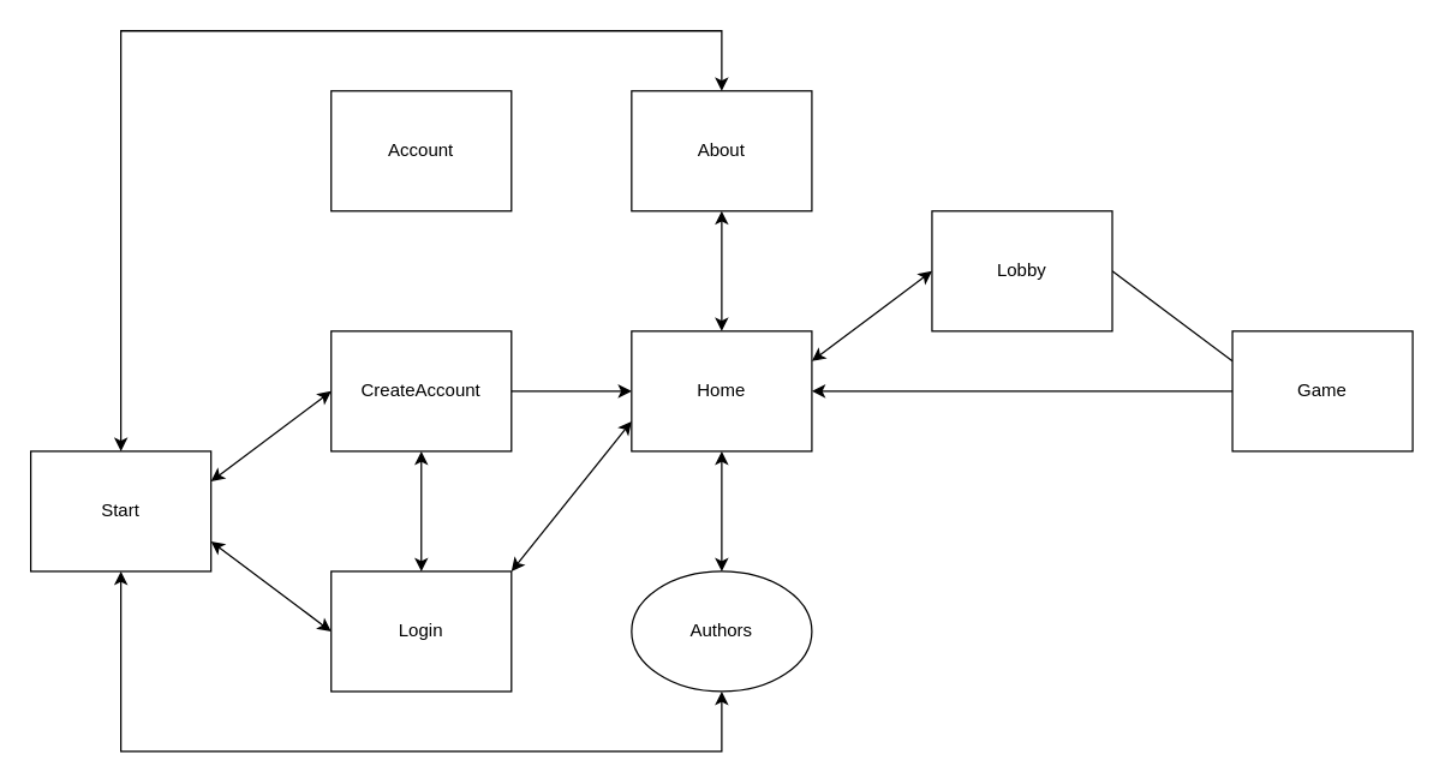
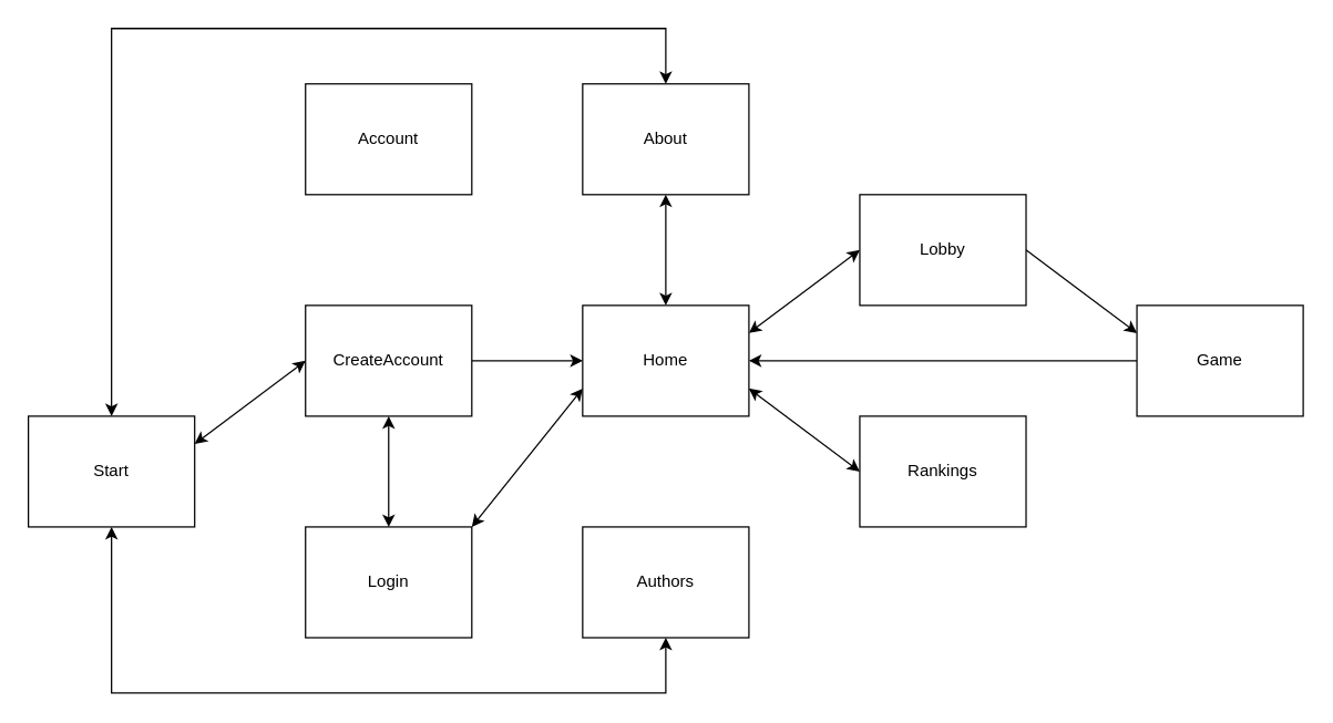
  <mxCell id="0" />
  <mxCell id="1" parent="0" />
  <mxCell id="2" style="edgeStyle=orthogonalEdgeStyle;rounded=0;orthogonalLoop=1;jettySize=auto;html=1;exitX=1;exitY=0.5;exitDx=0;exitDy=0;entryX=0;entryY=0.5;entryDx=0;entryDy=0;" edge="1" parent="1" source="3" target="8"><mxGeometry relative="1" as="geometry" /></mxCell>
  <mxCell id="3" value="CreateAccount" style="rounded=0;whiteSpace=wrap;html=1;" vertex="1" parent="1"><mxGeometry x="220" y="220" width="120" height="80" as="geometry" /></mxCell>
- <mxCell id="4" style="edgeStyle=orthogonalEdgeStyle;rounded=0;orthogonalLoop=1;jettySize=auto;html=1;exitX=0.5;exitY=1;exitDx=0;exitDy=0;entryX=0.5;entryY=0;entryDx=0;entryDy=0;startArrow=classic;startFill=1;" edge="1" parent="1" source="8" target="9"><mxGeometry relative="1" as="geometry" /></mxCell>
  <mxCell id="5" style="edgeStyle=orthogonalEdgeStyle;rounded=0;orthogonalLoop=1;jettySize=auto;html=1;exitX=0.5;exitY=0;exitDx=0;exitDy=0;entryX=0.5;entryY=1;entryDx=0;entryDy=0;startArrow=classic;startFill=1;" edge="1" parent="1" source="8" target="10"><mxGeometry relative="1" as="geometry" /></mxCell>
  <mxCell id="6" style="rounded=0;orthogonalLoop=1;jettySize=auto;html=1;exitX=1;exitY=0.25;exitDx=0;exitDy=0;entryX=0;entryY=0.5;entryDx=0;entryDy=0;startArrow=classic;startFill=1;" edge="1" parent="1" source="8" target="12"><mxGeometry relative="1" as="geometry" /></mxCell>
+ <mxCell id="7" style="rounded=0;orthogonalLoop=1;jettySize=auto;html=1;exitX=1;exitY=0.75;exitDx=0;exitDy=0;entryX=0;entryY=0.5;entryDx=0;entryDy=0;startArrow=classic;startFill=1;" edge="1" parent="1" source="8" target="13"><mxGeometry relative="1" as="geometry" /></mxCell>
  <mxCell id="8" value="Home" style="rounded=0;whiteSpace=wrap;html=1;" vertex="1" parent="1"><mxGeometry x="420" y="220" width="120" height="80" as="geometry" /></mxCell>
- <mxCell id="9" value="Authors" style="ellipse;whiteSpace=wrap;html=1;" vertex="1" parent="1"><mxGeometry x="420" y="380" width="120" height="80" as="geometry" /></mxCell>
+ <mxCell id="9" value="Authors" style="rounded=0;whiteSpace=wrap;html=1;" vertex="1" parent="1"><mxGeometry x="420" y="380" width="120" height="80" as="geometry" /></mxCell>
  <mxCell id="10" value="About" style="rounded=0;whiteSpace=wrap;html=1;" vertex="1" parent="1"><mxGeometry x="420" y="60" width="120" height="80" as="geometry" /></mxCell>
- <mxCell id="11" style="rounded=0;orthogonalLoop=1;jettySize=auto;html=1;exitX=1;exitY=0.5;exitDx=0;exitDy=0;entryX=0;entryY=0.25;entryDx=0;entryDy=0;endArrow=none;" edge="1" parent="1" source="12" target="19"><mxGeometry relative="1" as="geometry" /></mxCell>
+ <mxCell id="11" style="rounded=0;orthogonalLoop=1;jettySize=auto;html=1;exitX=1;exitY=0.5;exitDx=0;exitDy=0;entryX=0;entryY=0.25;entryDx=0;entryDy=0;" edge="1" parent="1" source="12" target="19"><mxGeometry relative="1" as="geometry" /></mxCell>
  <mxCell id="12" value="Lobby" style="rounded=0;whiteSpace=wrap;html=1;" vertex="1" parent="1"><mxGeometry x="620" y="140" width="120" height="80" as="geometry" /></mxCell>
+ <mxCell id="13" value="Rankings" style="rounded=0;whiteSpace=wrap;html=1;" vertex="1" parent="1"><mxGeometry x="620" y="300" width="120" height="80" as="geometry" /></mxCell>
  <mxCell id="14" style="edgeStyle=orthogonalEdgeStyle;rounded=0;orthogonalLoop=1;jettySize=auto;html=1;exitX=0.5;exitY=0;exitDx=0;exitDy=0;entryX=0.5;entryY=1;entryDx=0;entryDy=0;startArrow=classic;startFill=1;" edge="1" parent="1" source="17" target="3"><mxGeometry relative="1" as="geometry" /></mxCell>
  <mxCell id="15" style="rounded=0;orthogonalLoop=1;jettySize=auto;html=1;exitX=1;exitY=0;exitDx=0;exitDy=0;entryX=0;entryY=0.75;entryDx=0;entryDy=0;startArrow=classic;startFill=1;" edge="1" parent="1" source="17" target="8"><mxGeometry relative="1" as="geometry" /></mxCell>
- <mxCell id="16" style="rounded=0;orthogonalLoop=1;jettySize=auto;html=1;exitX=0;exitY=0.5;exitDx=0;exitDy=0;entryX=1;entryY=0.75;entryDx=0;entryDy=0;startArrow=classic;startFill=1;" edge="1" parent="1" source="17" target="24"><mxGeometry relative="1" as="geometry" /></mxCell>
  <mxCell id="17" value="Login" style="rounded=0;whiteSpace=wrap;html=1;" vertex="1" parent="1"><mxGeometry x="220" y="380" width="120" height="80" as="geometry" /></mxCell>
  <mxCell id="18" style="edgeStyle=orthogonalEdgeStyle;rounded=0;orthogonalLoop=1;jettySize=auto;html=1;exitX=0;exitY=0.5;exitDx=0;exitDy=0;entryX=1;entryY=0.5;entryDx=0;entryDy=0;" edge="1" parent="1" source="19" target="8"><mxGeometry relative="1" as="geometry" /></mxCell>
  <mxCell id="19" value="Game" style="rounded=0;whiteSpace=wrap;html=1;" vertex="1" parent="1"><mxGeometry x="820" y="220" width="120" height="80" as="geometry" /></mxCell>
  <mxCell id="20" value="Account" style="rounded=0;whiteSpace=wrap;html=1;" vertex="1" parent="1"><mxGeometry x="220" y="60" width="120" height="80" as="geometry" /></mxCell>
  <mxCell id="21" style="rounded=0;orthogonalLoop=1;jettySize=auto;html=1;exitX=1;exitY=0.25;exitDx=0;exitDy=0;entryX=0;entryY=0.5;entryDx=0;entryDy=0;startArrow=classic;startFill=1;" edge="1" parent="1" source="24" target="3"><mxGeometry relative="1" as="geometry" /></mxCell>
  <mxCell id="22" style="edgeStyle=orthogonalEdgeStyle;rounded=0;orthogonalLoop=1;jettySize=auto;html=1;exitX=0.5;exitY=0;exitDx=0;exitDy=0;entryX=0.5;entryY=0;entryDx=0;entryDy=0;startArrow=classic;startFill=1;" edge="1" parent="1" source="24" target="10"><mxGeometry relative="1" as="geometry"><Array as="points"><mxPoint x="80" y="20" /><mxPoint x="480" y="20" /></Array></mxGeometry></mxCell>
  <mxCell id="23" style="edgeStyle=orthogonalEdgeStyle;rounded=0;orthogonalLoop=1;jettySize=auto;html=1;exitX=0.5;exitY=1;exitDx=0;exitDy=0;entryX=0.5;entryY=1;entryDx=0;entryDy=0;startArrow=classic;startFill=1;" edge="1" parent="1" source="24" target="9"><mxGeometry relative="1" as="geometry"><Array as="points"><mxPoint x="80" y="500" /><mxPoint x="480" y="500" /></Array></mxGeometry></mxCell>
  <mxCell id="24" value="Start" style="rounded=0;whiteSpace=wrap;html=1;" vertex="1" parent="1"><mxGeometry y="300" width="120" height="80" as="geometry" x="20" /></mxCell>
